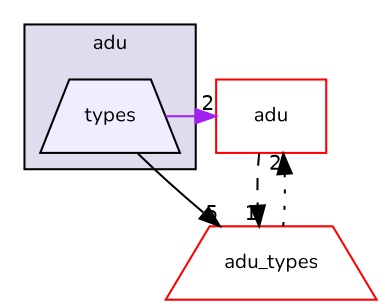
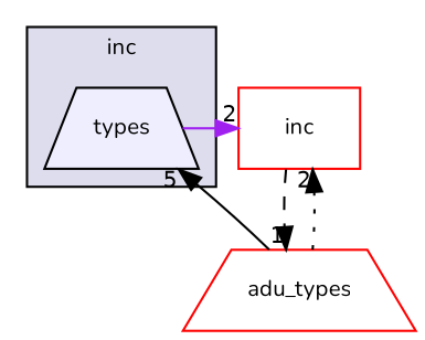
  digraph {
    compound=true
    fontname=Nunito
    node [fillcolor=white fontname=Nunito fontsize=10 shape=trapezium style=filled color=red]
    edge [color=black fontname=Nunito headlabel=2 labeldistance=1.5 labelfontname=Helvetica labelfontsize=10 style=solid]
    n1 [fillcolor="#eeeeff" label=types pencolor=black color=""]
-   n2 [label=adu shape=box]
+   n2 [label=inc shape=box]
    n3 [label=adu_types]
    subgraph cluster_1 {
      bgcolor="#ddddee"
      fontsize=10
-     label=adu
+     label=inc
      pencolor=black
      n1
    }
    n1 -> n2 [color=purple]
-   n1 -> n3 [headlabel=5]
+   n3 -> n1 [headlabel=5]
    n2 -> n3 [headlabel=1 style=dashed]
    n3 -> n2 [style=dotted]
  }
